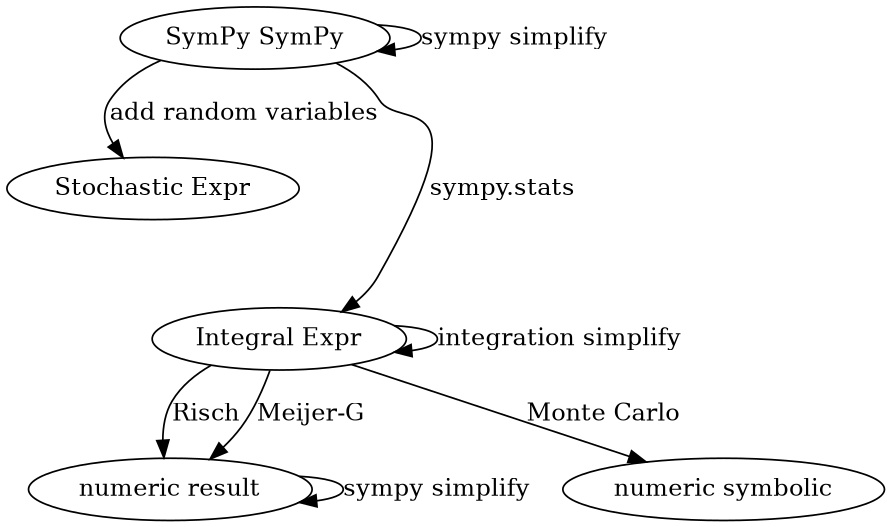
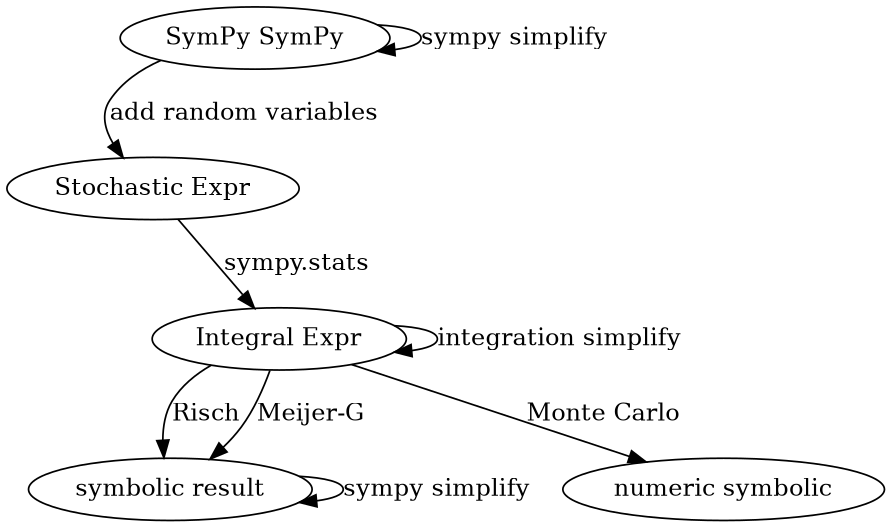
  digraph {
    rankdir=TD
    n1 [label="SymPy SymPy"]
    "Stochastic Expr"
    "Integral Expr"
-   "symbolic result" [label="numeric result"]
+   "symbolic result"
    n5 [label="numeric symbolic"]
    n1 -> n1 [label="sympy simplify"]
    n1 -> "Stochastic Expr" [label="add random variables"]
-   n1 -> "Integral Expr" [label="sympy.stats"]
+   "Stochastic Expr" -> "Integral Expr" [label="sympy.stats"]
    "Integral Expr" -> "Integral Expr" [label="integration simplify"]
    "Integral Expr" -> "symbolic result" [label=Risch]
    "Integral Expr" -> "symbolic result" [label="Meijer-G"]
    "Integral Expr" -> n5 [label="Monte Carlo"]
    "symbolic result" -> "symbolic result" [label="sympy simplify"]
  }
